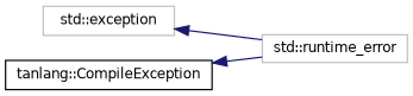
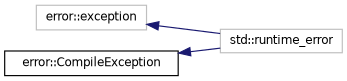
  digraph {
    rankdir=LR
    node [color=grey75 fillcolor=white fontname=Helvetica fontsize=10 shape=record style=filled]
    edge [color=midnightblue dir=back fontname=Helvetica fontsize=10 labelfontname=Helvetica labelfontsize=10 style=solid]
-   n1 [height=0.2 label="std::exception" width=0.4]
+   n1 [height=0.2 label="error::exception" width=0.4]
    n2 [height=0.2 label="std::runtime_error" width=0.4]
-   n3 [color=black height=0.2 label="tanlang::CompileException" width=0.4]
+   n3 [color=black height=0.2 label="error::CompileException" width=0.4]
    n1 -> n2
    n3 -> n2
  }
